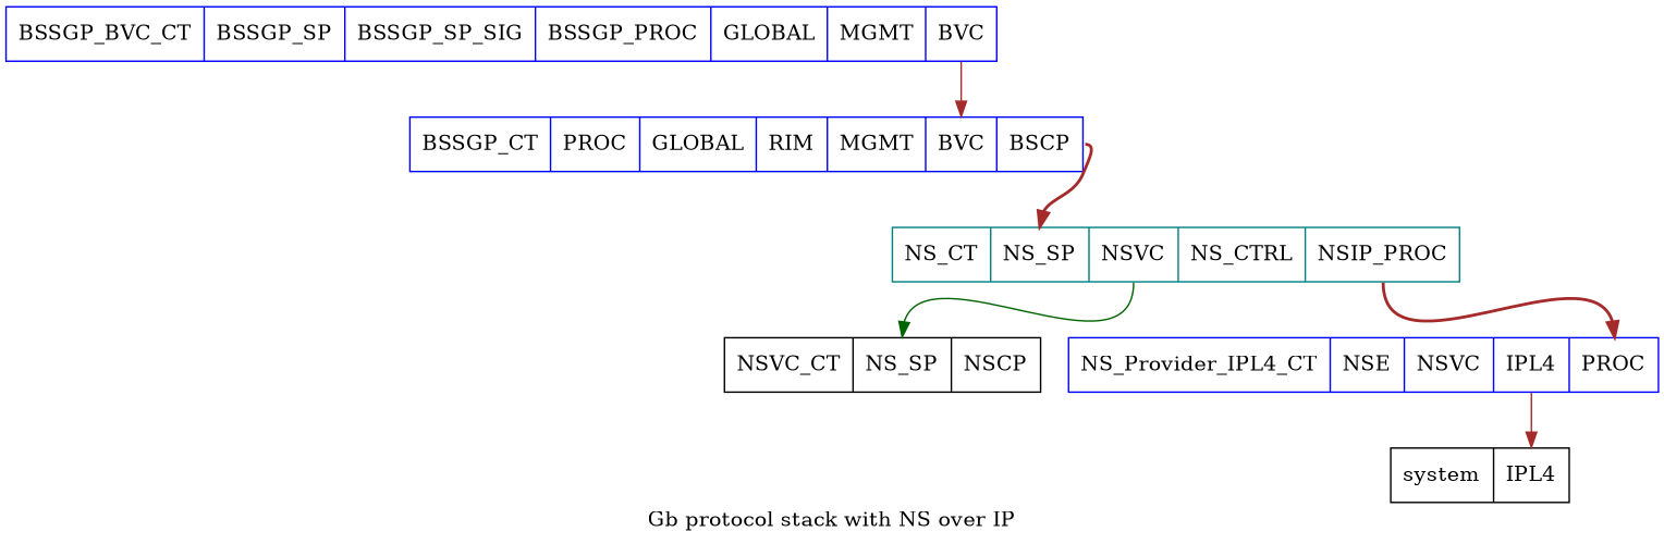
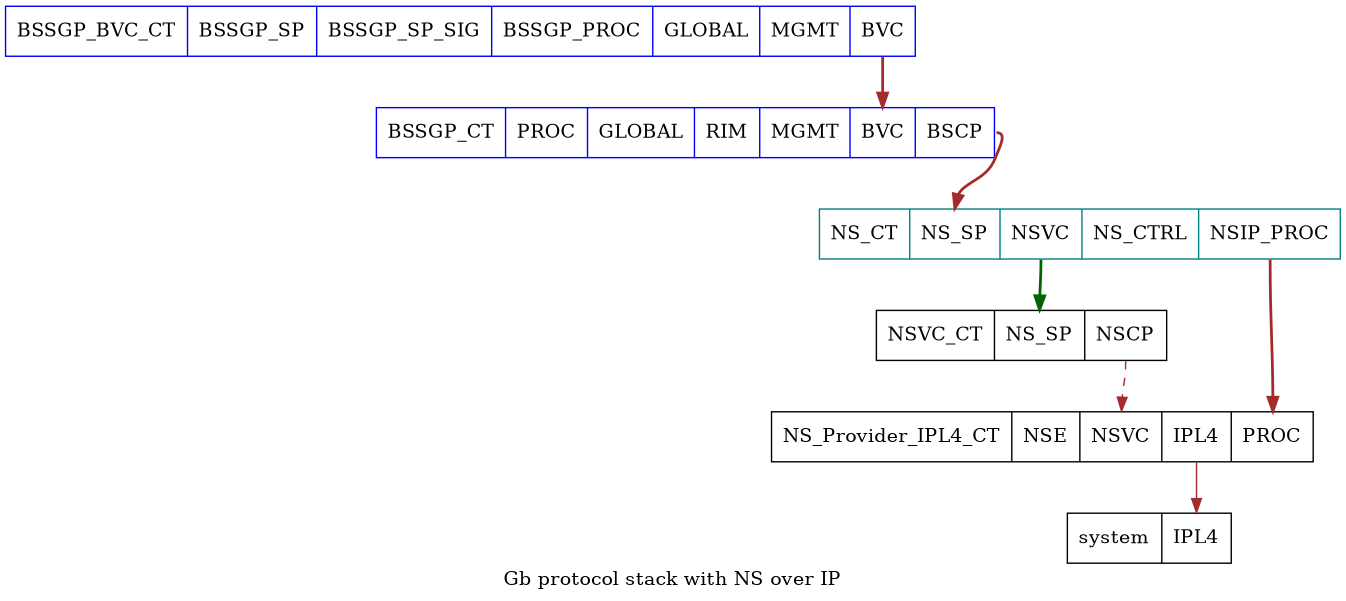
  digraph {
    label="Gb protocol stack with NS over IP"
    rankdir=TB
    node [color=black shape=record]
    edge [color=brown headport=NS_SP style=bold]
    n1 [color=blue label="<f0> BSSGP_BVC_CT | <BSSGP_SP> BSSGP_SP | <BSSGP_SP_SIG> BSSGP_SP_SIG | <BSSGP_PROC> BSSGP_PROC | <GLOBAL> GLOBAL | <MGMT> MGMT | <BVC> BVC"]
    n2 [color=blue label="<f0> BSSGP_CT | <PROC> PROC | <GLOBAL> GLOBAL | <RIM> RIM | <MGMT> MGMT | <BVC> BVC | <BSCP> BSCP"]
    n3 [color=teal label="<f0> NS_CT | <NS_SP> NS_SP | <NSVC> NSVC | <NS_CTRL> NS_CTRL | <NSIP_PROC> NSIP_PROC"]
    n4 [label="<f0> NSVC_CT | <NS_SP> NS_SP | <NSCP> NSCP"]
-   n5 [color=blue label="<f0> NS_Provider_IPL4_CT | <NSE> NSE | <NSVC> NSVC | <IPL4> IPL4 | <PROC> PROC"]
+   n5 [label="<f0> NS_Provider_IPL4_CT | <NSE> NSE | <NSVC> NSVC | <IPL4> IPL4 | <PROC> PROC"]
    n6 [label="<f0> system | <IPL4> IPL4"]
-   n1 -> n2 [headport=BVC style=solid tailport=BVC]
+   n1 -> n2 [headport=BVC tailport=BVC]
    n2 -> n3 [tailport=BSCP]
-   n3 -> n4 [color=darkgreen style=solid tailport=NSVC]
+   n3 -> n4 [color=darkgreen tailport=NSVC]
    n3 -> n5 [headport=PROC tailport=NSIP_PROC]
+   n4 -> n5 [headport=NSVC style=dashed tailport=NSCP]
    n5 -> n6 [headport=IPL4 style=solid tailport=IPL4]
  }
